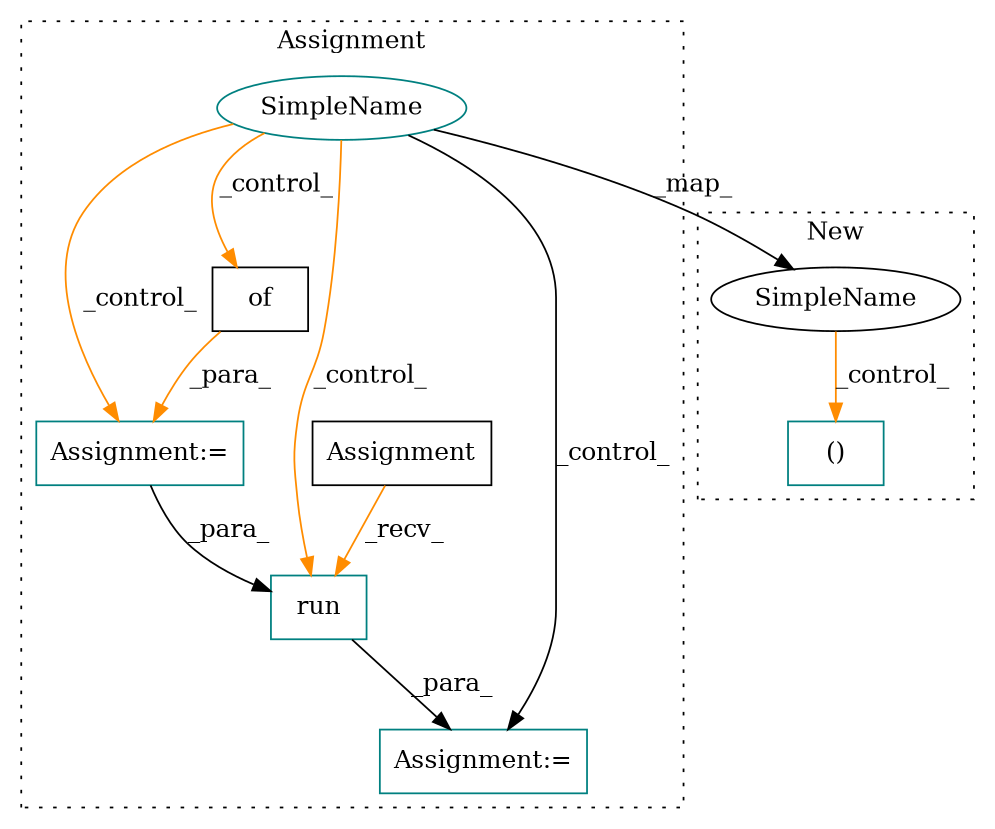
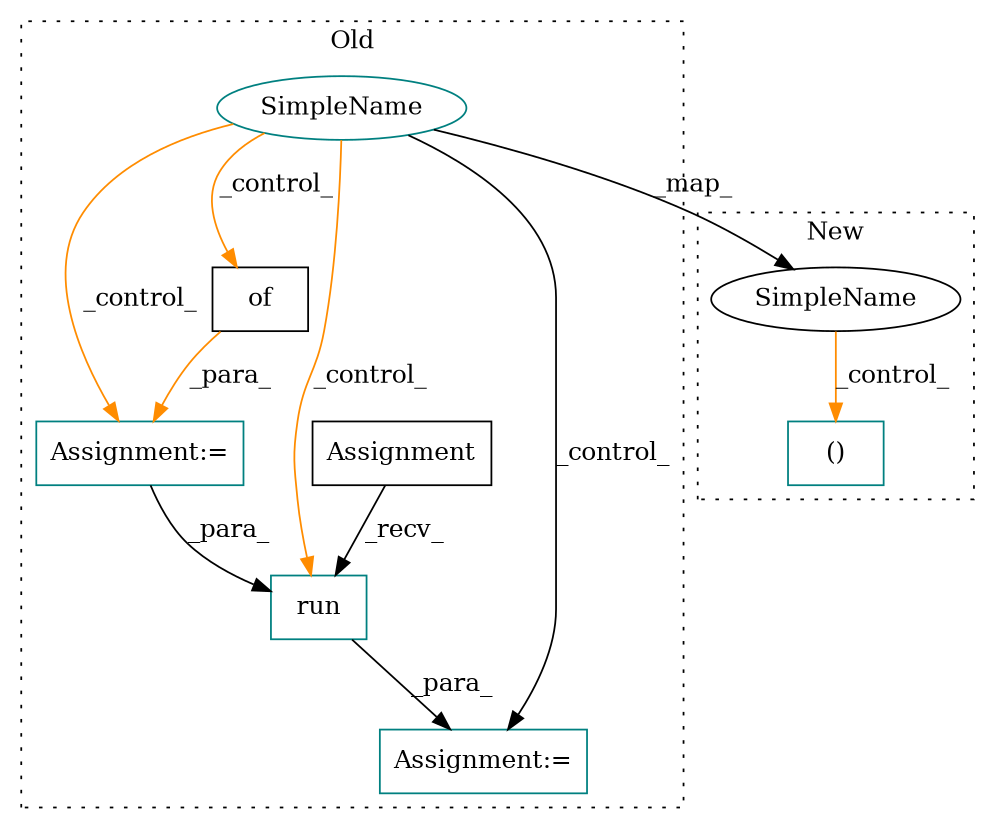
  digraph {
    node [a=32 color=teal l=1 shape=box]
    edge [color=darkorange]
    n1 [l="4,1" label=run s="6416,6441"]
    n2 [a=22 color=black l=12 label=Assignment s=6403]
    n3 [a=7 label="Assignment:=" s=5825]
    n4 [a=7 label="Assignment:=" s=6402]
    n5 [color=black l=4 label=of s=5830]
    n6 [a=42 l=5 label=SimpleName s=5765 shape=ellipse]
    n7 [a=106 l=63 label="()" s=7343]
    n8 [a=42 color=black l=5 label=SimpleName s=6990 shape=ellipse]
    subgraph cluster_1 {
-     label=Assignment
+     label=Old
      style=dotted
      n1
      n2
      n3
      n4
      n5
      n6
    }
    subgraph cluster_2 {
      label=New
      style=dotted
      n7
      n8
    }
    n1 -> n4 [color=black label=_para_]
-   n2 -> n1 [label=_recv_]
+   n2 -> n1 [color=black label=_recv_]
    n3 -> n1 [color=black label=_para_]
    n5 -> n3 [label=_para_]
    n6 -> n1 [label=_control_]
    n6 -> n3 [label=_control_]
    n6 -> n4 [color=black label=_control_]
    n6 -> n5 [label=_control_]
    n6 -> n8 [color=black label=_map_]
    n8 -> n7 [label=_control_]
  }
